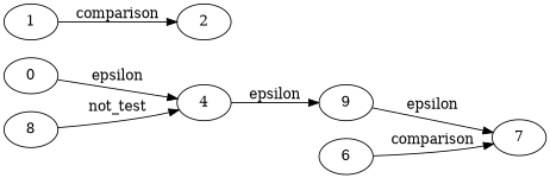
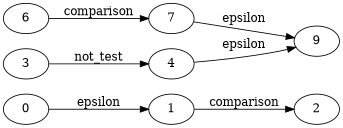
  digraph {
    rankdir=LR
    0
    1
    2
    6
    7
-   3 [label=8]
+   3
    4
    n8 [label=9]
-   0 -> 4 [label=epsilon]
+   0 -> 1 [label=epsilon]
    1 -> 2 [label=comparison]
    6 -> 7 [label=comparison]
-   n8 -> 7 [label=epsilon]
+   7 -> n8 [label=epsilon]
    3 -> 4 [label=not_test]
    4 -> n8 [label=epsilon]
  }
